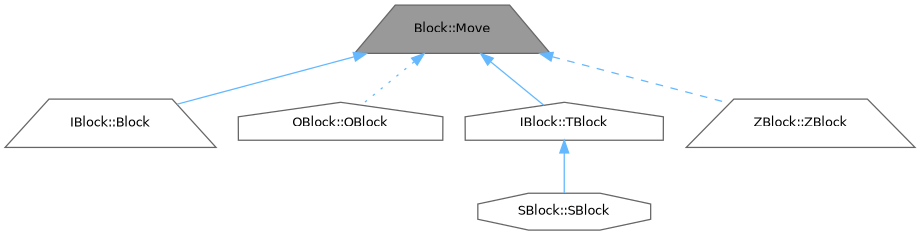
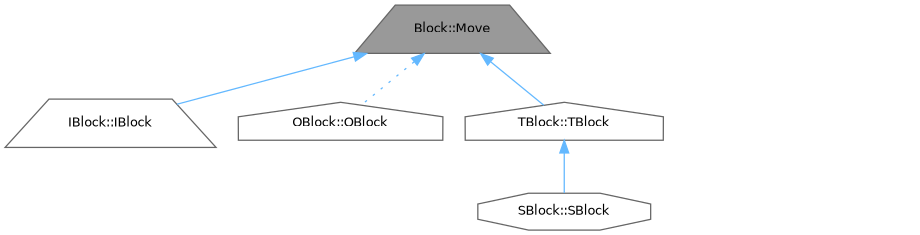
  digraph {
    rankdir=TB
    node [color=grey40 fillcolor=white fontname=Helvetica fontsize=10 shape=trapezium style=filled]
    edge [color=steelblue1 dir=back fontname=Helvetica fontsize=10 labelfontname=Helvetica labelfontsize=10 style=solid]
    n1 [color=gray40 fillcolor=grey60 fontcolor=black height=0.2 label="Block::Move" width=0.4]
-   n2 [height=0.2 label="IBlock::Block" width=0.4]
+   n2 [height=0.2 label="IBlock::IBlock" width=0.4]
    n3 [height=0.2 label="OBlock::OBlock" shape=house width=0.4]
-   n4 [height=0.2 label="IBlock::TBlock" shape=house width=0.4]
-   n5 [height=0.2 label="ZBlock::ZBlock" width=0.4]
+   n4 [height=0.2 label="TBlock::TBlock" shape=house width=0.4]
    n6 [height=0.2 label="SBlock::SBlock" shape=octagon width=0.4]
    n1 -> n2
    n1 -> n3 [style=dotted]
    n1 -> n4
-   n1 -> n5 [style=dashed]
    n4 -> n6
  }
